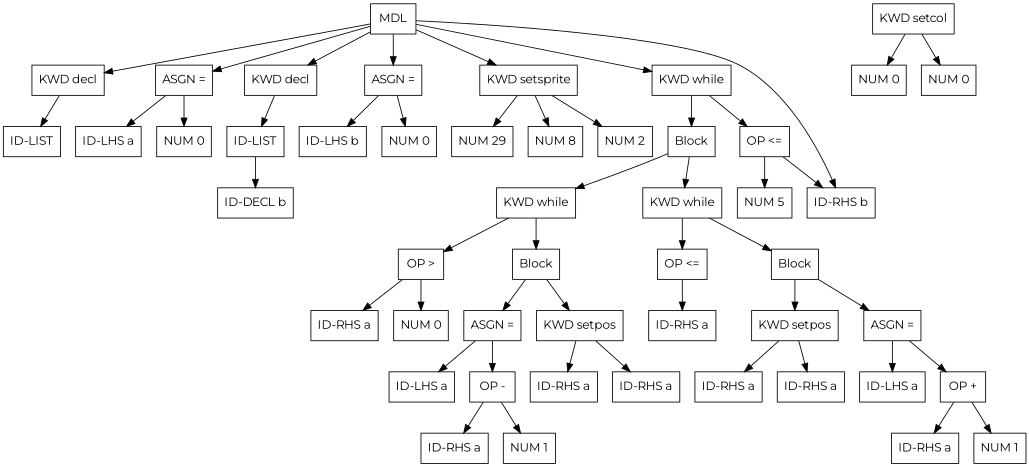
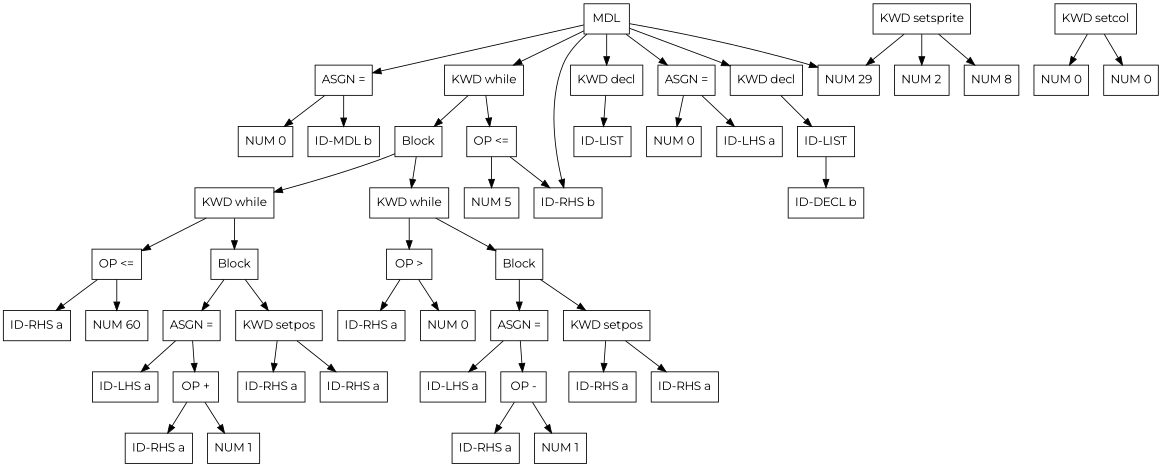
  digraph {
    fontname=Montserrat
    node [fontname=Montserrat shape=record]
    edge [fontname=Montserrat]
    n1 [label="MDL " uuid="b83d1e67-89e4-452b-a0f4-308d2347e95c"]
    n2 [label="KWD decl" uuid="dfb8dc7a-f642-453d-ad62-6dc3a0503f9c"]
    n3 [label="ASGN =" uuid="98e9bc6c-9d36-497c-ba76-5ff147e0b35c"]
    n4 [label="KWD decl" uuid="d1fe631b-7ba7-4f0a-af03-a0e461e53cdf"]
    n5 [label="ASGN =" uuid="255c3ce9-93e8-4ba7-a219-3ac4ec404a46"]
    n6 [label="KWD setsprite" uuid="a27ac13c-d1d1-4772-8570-5dae621a2274"]
    n7 [label="KWD while" uuid="03052bc6-91da-4151-8db3-8e6ad6972583"]
    n8 [label="ID-RHS b" uuid="8011897a-cbdf-462c-bfd5-1c6341298d64"]
    n9 [label="ID-LIST " uuid="e6eefaec-ff42-4ab8-960c-2b276d71fb30"]
    n10 [label="ID-LHS a" uuid="63d2d4d9-cd69-4aa8-942a-7c8723415536"]
    n11 [label="NUM 0" uuid="ad4bae5e-9f34-4b59-a676-dcb45e152ff1"]
    n12 [label="ID-LIST " uuid="a77809af-6164-4fea-8e22-3daa8362edb5"]
-   n13 [label="ID-LHS b" uuid="fd80147f-1fae-48d6-b025-7d23e97e6244"]
+   n13 [label="ID-MDL b" uuid="fd80147f-1fae-48d6-b025-7d23e97e6244"]
    n14 [label="NUM 0" uuid="3aaeff0f-24cf-4476-81e2-2dd4a26adc7b"]
    n15 [label="NUM 29" uuid="25caf027-1d46-4f16-a2e8-722f511fe826"]
    n16 [label="NUM 8" uuid="7e53b588-9508-460a-a6f7-196809152bbd"]
    n17 [label="NUM 2" uuid="adfa2d99-310c-4ac0-8e7d-c73ddc34db98"]
    n18 [label="KWD setcol" uuid="1bdc8c83-76bd-4d60-909a-18ec2fa1bfe8"]
    n19 [label="NUM 0" uuid="26a90967-b9a7-403b-b477-f84d457d43ed"]
    n20 [label="NUM 0" uuid="a5e30ab9-bde0-4bab-815c-f3bf48611aa3"]
    n21 [label="OP \<=" uuid="1aa4bdcc-a476-47f6-9d6e-9cd24689712d"]
    n22 [label="Block " uuid="be902dd1-b6ec-4d69-a8f5-6522e5c9b945"]
    n23 [label="ID-DECL b" uuid="34fcd85d-1a1a-4c76-932e-3b63d458969a"]
    n24 [label="NUM 5" uuid="9180f38b-9da0-4104-acb2-f2c9bb369b32"]
    n25 [label="KWD while" uuid="af6fd787-cded-4509-9b19-54c9facfed26"]
    n26 [label="KWD while" uuid="82d904cb-fa5e-4eb6-8681-d4634db4b21b"]
    n27 [label="OP \<=" uuid="eec1e768-d101-4182-823e-973a04db7231"]
    n28 [label="Block " uuid="bbb69158-c16a-4862-a05d-49151cd5a06b"]
    n29 [label="OP \>" uuid="5d7c81c3-d3cc-4333-8dd4-49679089d889"]
    n30 [label="Block " uuid="16450b02-dfbe-4f62-8893-a5c3f3d19d43"]
    n31 [label="ID-RHS a" uuid="e27f1a30-3a38-4562-ad77-f63947f446d4"]
+   n32 [label="NUM 60" uuid="bfe54e96-dc0f-4e2e-b7b4-0fc64503e55f"]
    n33 [label="ASGN =" uuid="5f82b969-601e-42e8-a4a2-9c9a0c24af8f"]
    n34 [label="KWD setpos" uuid="81e3bb54-fc19-4049-a803-a528a583ab85"]
    n35 [label="ID-LHS a" uuid="ce447bb4-6334-4b84-b3f1-d5c31385889d"]
    n36 [label="OP +" uuid="139c764e-6a5c-485e-8813-e869aa85449e"]
    n37 [label="ID-RHS a" uuid="79cca2ac-8ef0-4a37-8980-2341b4543a98"]
    n38 [label="ID-RHS a" uuid="d9a06a25-3160-4763-a995-11fa7ec90a89"]
    n39 [label="ID-RHS a" uuid="8df97e26-4430-455c-8a3d-5df6df526e47"]
    n40 [label="NUM 1" uuid="c312801a-5c01-419e-a228-b11aab922989"]
    n41 [label="ID-RHS a" uuid="ec97ad67-ae4b-4890-aeca-28a7feb14393"]
    n42 [label="NUM 0" uuid="bbfc7d4f-b2c1-4a00-b6ce-da7cfd531b01"]
    n43 [label="ASGN =" uuid="916c48b3-d539-4d6d-85e2-2a8d9231b37d"]
    n44 [label="KWD setpos" uuid="d13611ee-0969-40a6-8fde-3b8616f587d5"]
    n45 [label="ID-LHS a" uuid="c0a65c19-2b4a-4709-b938-57a985a894e7"]
    n46 [label="OP -" uuid="2664d829-259d-4337-b219-5d09c26c500e"]
    n47 [label="ID-RHS a" uuid="fec9dc11-32be-4e08-9bac-daada3a47535"]
    n48 [label="ID-RHS a" uuid="48decdcd-887f-42a3-9b90-3e226fb96751"]
    n49 [label="ID-RHS a" uuid="e896dd23-6932-4ab1-b262-0701099fc08b"]
    n50 [label="NUM 1" uuid="cd6ffdd3-4b63-43f2-a513-be85db87c916"]
    n1 -> n2
    n1 -> n3
    n1 -> n4
    n1 -> n5
-   n1 -> n6
+   n1 -> n15
    n1 -> n7
    n1 -> n8
    n2 -> n9
    n3 -> n10
    n3 -> n11
    n4 -> n12
    n5 -> n13
    n5 -> n14
    n6 -> n15
    n6 -> n16
    n6 -> n17
    n7 -> n21
    n7 -> n22
    n12 -> n23
    n18 -> n19
    n18 -> n20
    n21 -> n8
    n21 -> n24
    n22 -> n25
    n22 -> n26
    n25 -> n27
    n25 -> n28
    n26 -> n29
    n26 -> n30
    n27 -> n31
+   n27 -> n32
    n28 -> n33
    n28 -> n34
    n29 -> n41
    n29 -> n42
    n30 -> n43
    n30 -> n44
    n33 -> n35
    n33 -> n36
    n34 -> n37
    n34 -> n38
    n36 -> n39
    n36 -> n40
    n43 -> n45
    n43 -> n46
    n44 -> n47
    n44 -> n48
    n46 -> n49
    n46 -> n50
  }
